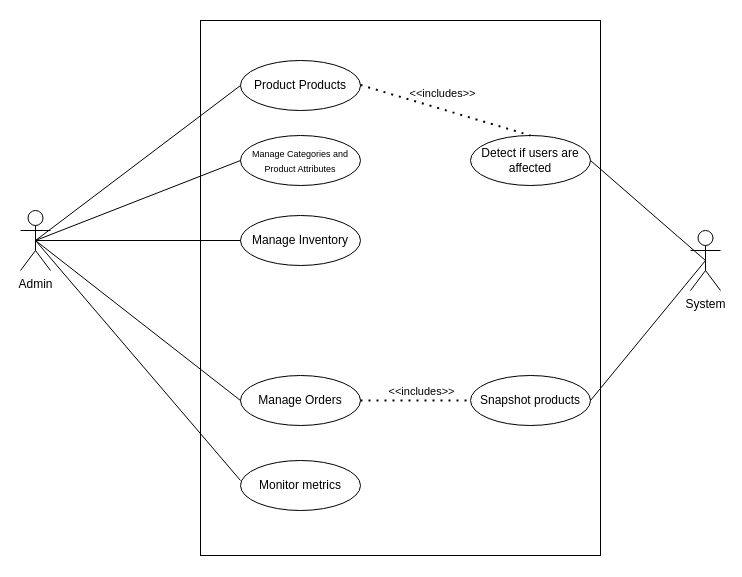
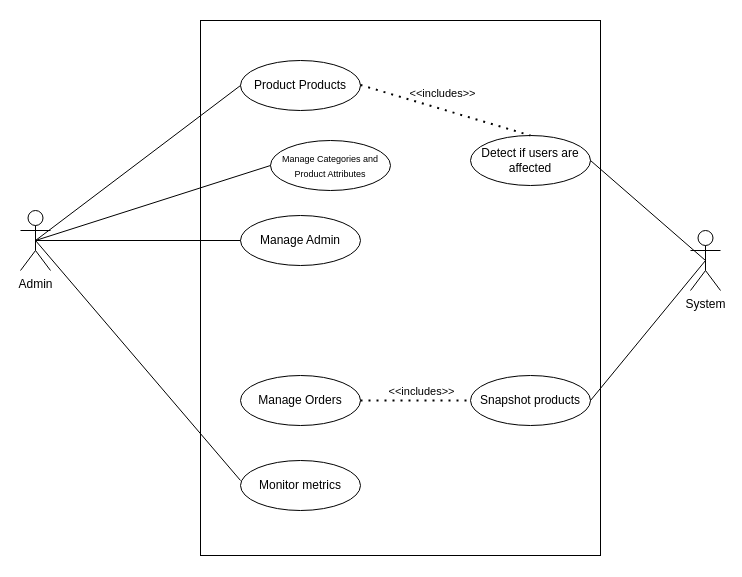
  <mxCell id="0" />
  <mxCell id="1" parent="0" />
  <mxCell id="2" value="Admin&lt;br&gt;" style="shape=umlActor;verticalLabelPosition=bottom;verticalAlign=top;html=1;outlineConnect=0;" parent="1" vertex="1"><mxGeometry x="20" y="210" width="30" height="60" as="geometry" /></mxCell>
  <mxCell id="3" value="Product Products" style="ellipse;whiteSpace=wrap;html=1;" parent="1" vertex="1"><mxGeometry x="240" y="60" width="120" height="50" as="geometry" /></mxCell>
- <mxCell id="4" value="&lt;font style=&quot;font-size: 9px;&quot;&gt;Manage Categories and Product Attributes&lt;/font&gt;" style="ellipse;whiteSpace=wrap;html=1;" parent="1" vertex="1"><mxGeometry x="240" y="135" width="120" height="50" as="geometry" /></mxCell>
- <mxCell id="5" value="Manage Inventory" style="ellipse;whiteSpace=wrap;html=1;" parent="1" vertex="1"><mxGeometry x="240" y="215" width="120" height="50" as="geometry" /></mxCell>
+ <mxCell id="4" value="&lt;font style=&quot;font-size: 9px;&quot;&gt;Manage Categories and Product Attributes&lt;/font&gt;" style="ellipse;whiteSpace=wrap;html=1;" parent="1" vertex="1"><mxGeometry x="270" y="140" width="120" height="50" as="geometry" /></mxCell>
+ <mxCell id="5" value="Manage Admin" style="ellipse;whiteSpace=wrap;html=1;" parent="1" vertex="1"><mxGeometry x="240" y="215" width="120" height="50" as="geometry" /></mxCell>
  <mxCell id="6" value="Manage Orders" style="ellipse;whiteSpace=wrap;html=1;" parent="1" vertex="1"><mxGeometry x="240" y="375" width="120" height="50" as="geometry" /></mxCell>
  <mxCell id="7" value="System" style="shape=umlActor;verticalLabelPosition=bottom;verticalAlign=top;html=1;outlineConnect=0;" parent="1" vertex="1"><mxGeometry x="690" y="230" width="30" height="60" as="geometry" /></mxCell>
  <mxCell id="8" value="Detect if users are affected" style="ellipse;whiteSpace=wrap;html=1;" parent="1" vertex="1"><mxGeometry x="470" y="135" width="120" height="50" as="geometry" /></mxCell>
  <mxCell id="9" value="Snapshot products" style="ellipse;whiteSpace=wrap;html=1;" parent="1" vertex="1"><mxGeometry x="470" y="375" width="120" height="50" as="geometry" /></mxCell>
  <mxCell id="10" value="" style="endArrow=none;dashed=1;html=1;dashPattern=1 3;strokeWidth=2;rounded=0;exitX=1;exitY=0.5;exitDx=0;exitDy=0;entryX=0;entryY=0.5;entryDx=0;entryDy=0;" parent="1" source="6" target="9" edge="1"><mxGeometry width="50" height="50" relative="1" as="geometry"><mxPoint x="370" y="170" as="sourcePoint" /><mxPoint x="480" y="170" as="targetPoint" /></mxGeometry></mxCell>
  <mxCell id="11" value="&amp;lt;&amp;lt;includes&amp;gt;&amp;gt;" style="edgeLabel;html=1;align=center;verticalAlign=middle;resizable=0;points=[];" parent="10" vertex="1" connectable="0"><mxGeometry x="-0.291" y="1" relative="1" as="geometry"><mxPoint x="21" y="-9" as="offset" /></mxGeometry></mxCell>
  <mxCell id="12" value="" style="endArrow=none;html=1;rounded=0;entryX=0;entryY=0.5;entryDx=0;entryDy=0;exitX=0.5;exitY=0.5;exitDx=0;exitDy=0;exitPerimeter=0;" parent="1" source="2" target="3" edge="1"><mxGeometry width="50" height="50" relative="1" as="geometry"><mxPoint x="460" y="370" as="sourcePoint" /><mxPoint x="510" y="320" as="targetPoint" /></mxGeometry></mxCell>
  <mxCell id="13" value="" style="endArrow=none;html=1;rounded=0;entryX=0;entryY=0.5;entryDx=0;entryDy=0;exitX=0.5;exitY=0.5;exitDx=0;exitDy=0;exitPerimeter=0;" parent="1" source="2" target="4" edge="1"><mxGeometry width="50" height="50" relative="1" as="geometry"><mxPoint x="60" y="238" as="sourcePoint" /><mxPoint x="250" y="90" as="targetPoint" /></mxGeometry></mxCell>
  <mxCell id="14" value="" style="endArrow=none;html=1;rounded=0;entryX=0;entryY=0.5;entryDx=0;entryDy=0;exitX=0.5;exitY=0.5;exitDx=0;exitDy=0;exitPerimeter=0;" parent="1" source="2" target="5" edge="1"><mxGeometry width="50" height="50" relative="1" as="geometry"><mxPoint x="45" y="250" as="sourcePoint" /><mxPoint x="250" y="90" as="targetPoint" /></mxGeometry></mxCell>
- <mxCell id="15" value="" style="endArrow=none;html=1;rounded=0;entryX=0;entryY=0.5;entryDx=0;entryDy=0;exitX=0.5;exitY=0.5;exitDx=0;exitDy=0;exitPerimeter=0;" parent="1" source="2" target="6" edge="1"><mxGeometry width="50" height="50" relative="1" as="geometry"><mxPoint x="45" y="250" as="sourcePoint" /><mxPoint x="250" y="330" as="targetPoint" /></mxGeometry></mxCell>
  <mxCell id="16" value="" style="endArrow=none;html=1;rounded=0;entryX=0;entryY=0.5;entryDx=0;entryDy=0;exitX=0.5;exitY=0.5;exitDx=0;exitDy=0;exitPerimeter=0;" parent="1" source="2" edge="1"><mxGeometry width="50" height="50" relative="1" as="geometry"><mxPoint x="45" y="250" as="sourcePoint" /><mxPoint x="240" y="480" as="targetPoint" /></mxGeometry></mxCell>
  <mxCell id="17" value="" style="endArrow=none;html=1;rounded=0;entryX=1;entryY=0.5;entryDx=0;entryDy=0;exitX=0.5;exitY=0.5;exitDx=0;exitDy=0;exitPerimeter=0;" parent="1" source="7" target="9" edge="1"><mxGeometry width="50" height="50" relative="1" as="geometry"><mxPoint x="45" y="570" as="sourcePoint" /><mxPoint x="250" y="570" as="targetPoint" /></mxGeometry></mxCell>
  <mxCell id="18" value="" style="endArrow=none;html=1;rounded=0;entryX=1;entryY=0.5;entryDx=0;entryDy=0;exitX=0.5;exitY=0.5;exitDx=0;exitDy=0;exitPerimeter=0;" parent="1" source="7" target="8" edge="1"><mxGeometry width="50" height="50" relative="1" as="geometry"><mxPoint x="655" y="275" as="sourcePoint" /><mxPoint x="600" y="410" as="targetPoint" /></mxGeometry></mxCell>
  <mxCell id="19" value="Monitor metrics" style="ellipse;whiteSpace=wrap;html=1;" vertex="1" parent="1"><mxGeometry x="240" y="460" width="120" height="50" as="geometry" /></mxCell>
  <mxCell id="20" value="" style="rounded=0;whiteSpace=wrap;html=1;fillColor=none;" vertex="1" parent="1"><mxGeometry x="200" y="20" width="400" height="535" as="geometry" /></mxCell>
  <mxCell id="21" value="" style="endArrow=none;dashed=1;html=1;dashPattern=1 3;strokeWidth=2;rounded=0;exitX=1;exitY=0.5;exitDx=0;exitDy=0;entryX=0.5;entryY=0;entryDx=0;entryDy=0;" edge="1" parent="1" target="8"><mxGeometry width="50" height="50" relative="1" as="geometry"><mxPoint x="360" y="84.5" as="sourcePoint" /><mxPoint x="470" y="84.5" as="targetPoint" /></mxGeometry></mxCell>
  <mxCell id="22" value="&amp;lt;&amp;lt;includes&amp;gt;&amp;gt;" style="edgeLabel;html=1;align=center;verticalAlign=middle;resizable=0;points=[];" vertex="1" connectable="0" parent="21"><mxGeometry x="-0.291" y="1" relative="1" as="geometry"><mxPoint x="21" y="-9" as="offset" /></mxGeometry></mxCell>
